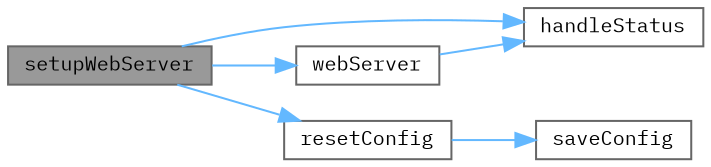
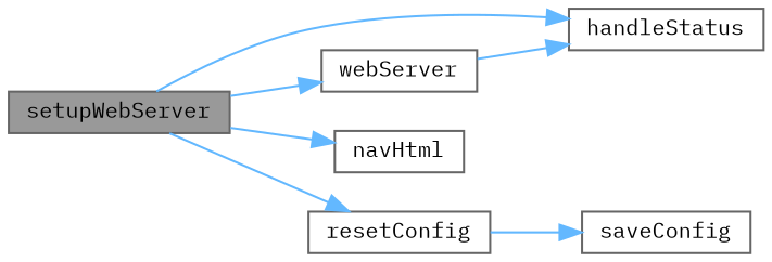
  digraph {
    fontname="IBM Plex Mono"
    rankdir=LR
    node [color=grey40 fillcolor=white fontname="IBM Plex Mono" fontsize=10 shape=box style=filled]
    edge [color=steelblue1 fontname="IBM Plex Mono" fontsize=10 labelfontname=Helvetica labelfontsize=10 style=solid]
    n1 [color=gray40 fillcolor=grey60 fontcolor=black height=0.2 label=setupWebServer width=0.4]
    n2 [height=0.2 label=handleStatus width=0.4]
    n3 [height=0.2 label=webServer width=0.4]
+   n4 [height=0.2 label=navHtml width=0.4]
    n5 [height=0.2 label=resetConfig width=0.4]
    n6 [height=0.2 label=saveConfig width=0.4]
    n1 -> n2
    n1 -> n3
+   n1 -> n4
    n1 -> n5
    n3 -> n2
    n5 -> n6
  }
